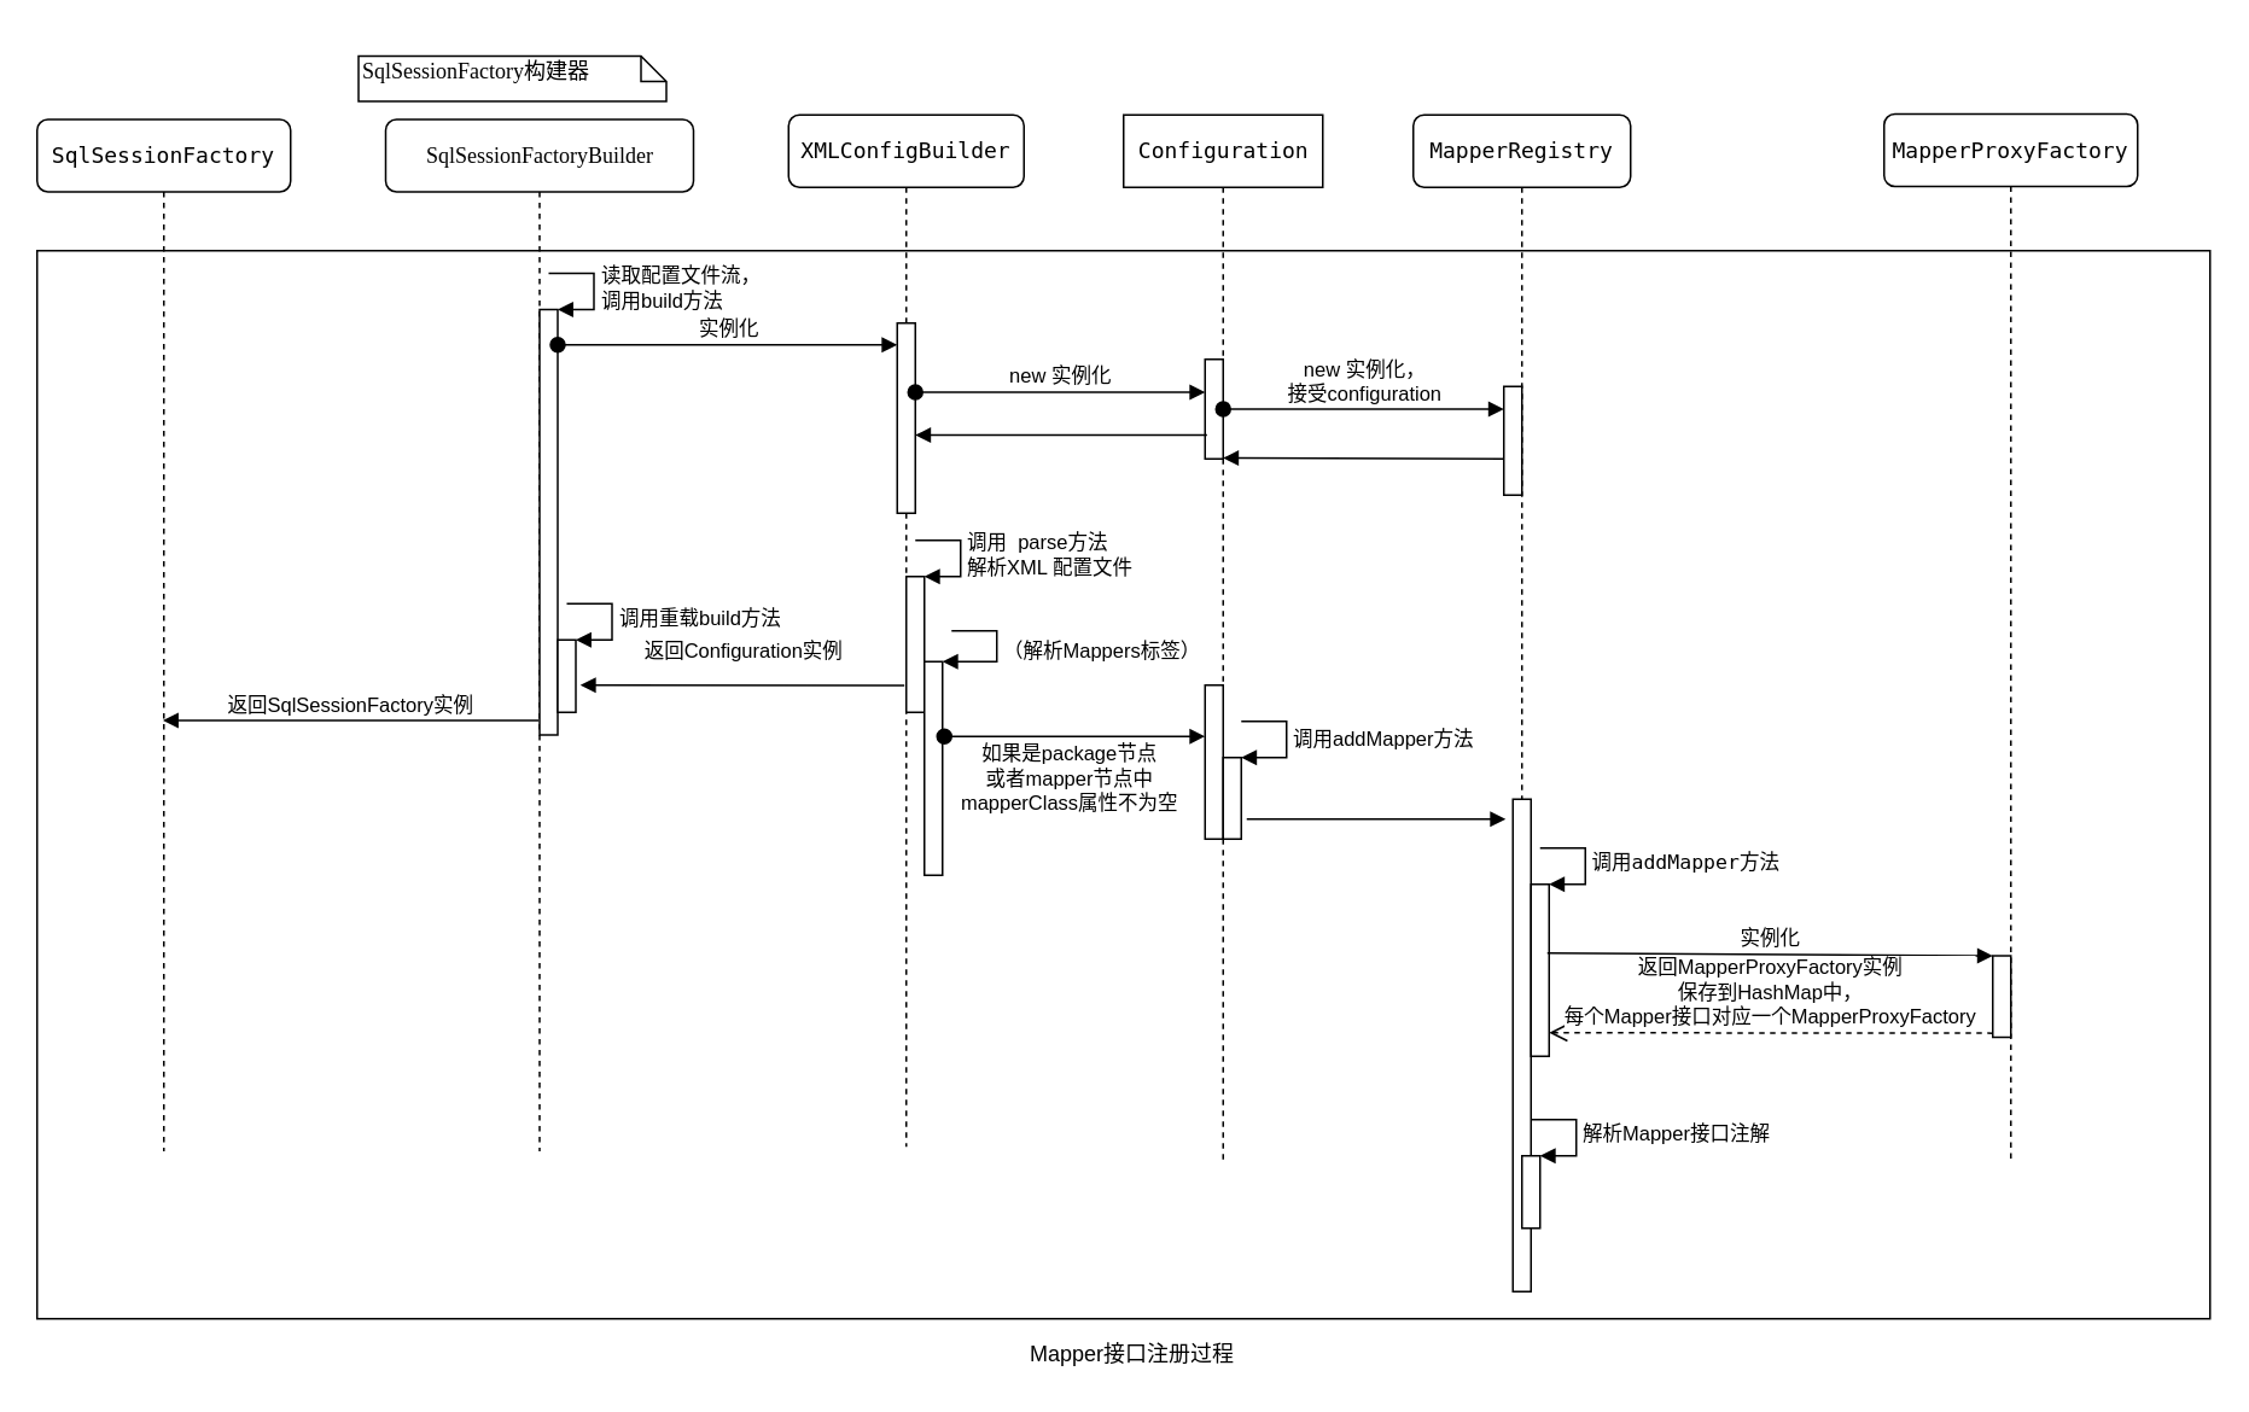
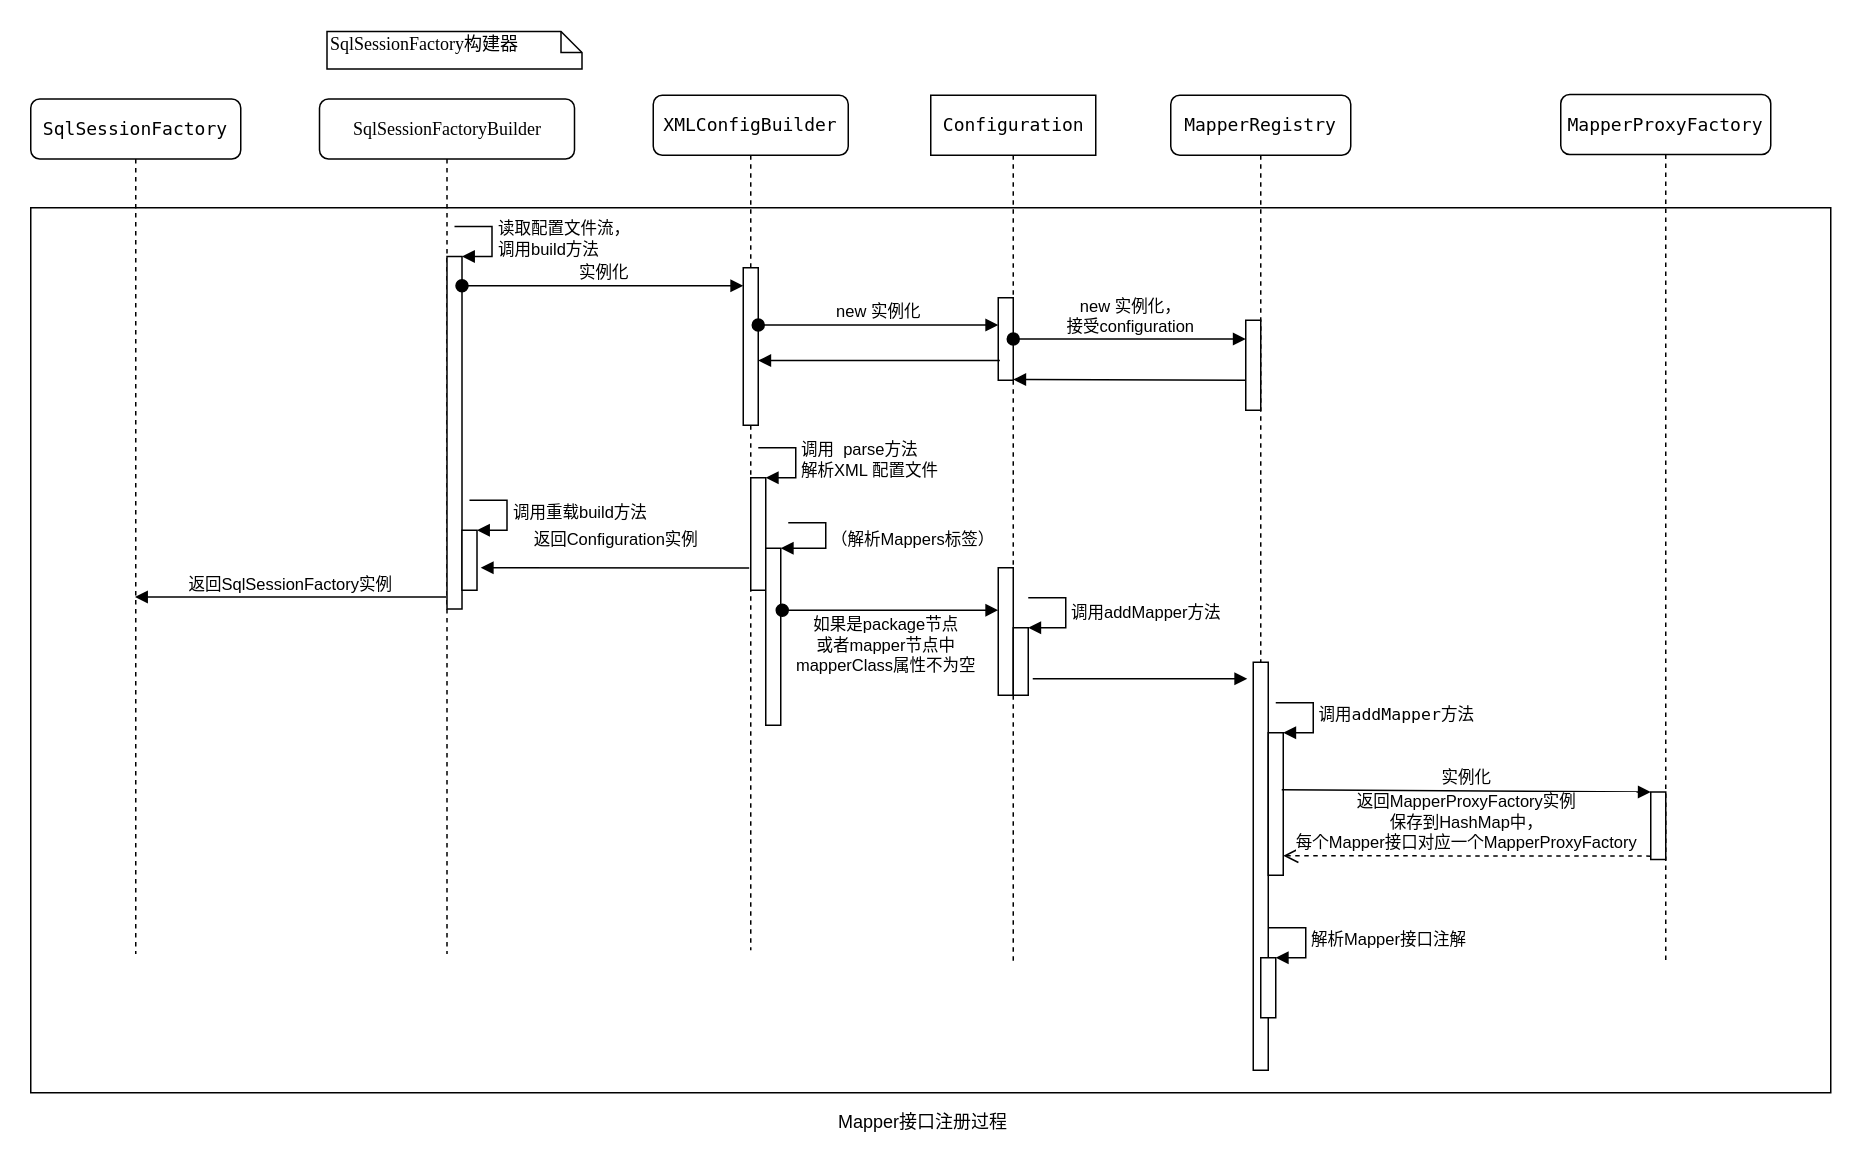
  <mxCell id="0" />
  <mxCell id="1" parent="0" />
  <mxCell id="2" value="" style="rounded=0;whiteSpace=wrap;html=1;" parent="1" vertex="1"><mxGeometry x="20" y="138" width="1200" height="590" as="geometry" /></mxCell>
  <mxCell id="3" value="&lt;pre&gt;XMLConfigBuilder&lt;/pre&gt;" style="shape=umlLifeline;perimeter=lifelinePerimeter;whiteSpace=wrap;html=1;container=1;collapsible=0;recursiveResize=0;outlineConnect=0;rounded=1;shadow=0;comic=0;labelBackgroundColor=none;strokeColor=#000000;strokeWidth=1;fillColor=#FFFFFF;fontFamily=Verdana;fontSize=12;fontColor=#000000;align=center;" parent="1" vertex="1"><mxGeometry x="435" y="63" width="130" height="570" as="geometry" /></mxCell>
  <mxCell id="4" value="" style="html=1;points=[];perimeter=orthogonalPerimeter;" parent="3" vertex="1"><mxGeometry x="60" y="115" width="10" height="105" as="geometry" /></mxCell>
  <mxCell id="5" value="" style="html=1;points=[];perimeter=orthogonalPerimeter;" parent="3" vertex="1"><mxGeometry x="65" y="255" width="10" height="75" as="geometry" /></mxCell>
  <mxCell id="6" value="调用&amp;nbsp;&amp;nbsp;&lt;span&gt;parse方法&lt;br&gt;解析XML 配置文件&lt;br&gt;&lt;/span&gt;" style="edgeStyle=orthogonalEdgeStyle;html=1;align=left;spacingLeft=2;endArrow=block;rounded=0;entryX=1;entryY=0;" parent="3" target="5" edge="1"><mxGeometry relative="1" as="geometry"><mxPoint x="70" y="235" as="sourcePoint" /><Array as="points"><mxPoint x="95" y="235" /></Array></mxGeometry></mxCell>
  <mxCell id="7" value="" style="html=1;points=[];perimeter=orthogonalPerimeter;" parent="3" vertex="1"><mxGeometry x="75" y="302" width="10" height="118" as="geometry" /></mxCell>
  <mxCell id="8" value="&lt;span&gt;（解析Mappers标签）&lt;br&gt;&lt;/span&gt;" style="edgeStyle=orthogonalEdgeStyle;html=1;align=left;spacingLeft=2;endArrow=block;rounded=0;entryX=1;entryY=0;" parent="3" target="7" edge="1"><mxGeometry relative="1" as="geometry"><mxPoint x="90" y="285" as="sourcePoint" /><Array as="points"><mxPoint x="115" y="285" /></Array></mxGeometry></mxCell>
  <mxCell id="9" value="&lt;pre&gt;Configuration&lt;/pre&gt;" style="html=1;points=[];perimeter=orthogonalPerimeter;shape=umlLifeline;participant=label;shadow=0;fontFamily=Verdana;fontSize=12;fontColor=#000000;align=center;strokeColor=#000000;strokeWidth=1;fillColor=#FFFFFF;recursiveResize=0;container=1;collapsible=0;" parent="1" vertex="1"><mxGeometry x="620" y="63" width="110" height="580" as="geometry" /></mxCell>
  <mxCell id="10" value="" style="html=1;points=[];perimeter=orthogonalPerimeter;" parent="9" vertex="1"><mxGeometry x="45" y="135" width="10" height="55" as="geometry" /></mxCell>
  <mxCell id="11" value="" style="html=1;points=[];perimeter=orthogonalPerimeter;" parent="9" vertex="1"><mxGeometry x="45" y="315" width="10" height="85" as="geometry" /></mxCell>
  <mxCell id="12" value="" style="html=1;points=[];perimeter=orthogonalPerimeter;" parent="9" vertex="1"><mxGeometry x="55" y="355" width="10" height="45" as="geometry" /></mxCell>
  <mxCell id="13" value="&lt;span&gt;调用addMapper方法&lt;/span&gt;" style="edgeStyle=orthogonalEdgeStyle;html=1;align=left;spacingLeft=2;endArrow=block;rounded=0;entryX=1;entryY=0;" parent="9" target="12" edge="1"><mxGeometry relative="1" as="geometry"><mxPoint x="65" y="335" as="sourcePoint" /><Array as="points"><mxPoint x="90" y="335" /></Array></mxGeometry></mxCell>
  <mxCell id="14" value="SqlSessionFactoryBuilder" style="shape=umlLifeline;perimeter=lifelinePerimeter;whiteSpace=wrap;html=1;container=1;collapsible=0;recursiveResize=0;outlineConnect=0;rounded=1;shadow=0;comic=0;labelBackgroundColor=none;strokeColor=#000000;strokeWidth=1;fillColor=#FFFFFF;fontFamily=Verdana;fontSize=12;fontColor=#000000;align=center;" parent="1" vertex="1"><mxGeometry x="212.5" y="65.5" width="170" height="570" as="geometry" /></mxCell>
  <mxCell id="15" value="" style="html=1;points=[];perimeter=orthogonalPerimeter;" parent="14" vertex="1"><mxGeometry x="85" y="105" width="10" height="235" as="geometry" /></mxCell>
  <mxCell id="16" value="读取配置文件流，&lt;br&gt;调用build方法" style="edgeStyle=orthogonalEdgeStyle;html=1;align=left;spacingLeft=2;endArrow=block;rounded=0;entryX=1;entryY=0;" parent="14" target="15" edge="1"><mxGeometry relative="1" as="geometry"><mxPoint x="90" y="85" as="sourcePoint" /><Array as="points"><mxPoint x="115" y="85" /></Array></mxGeometry></mxCell>
  <mxCell id="17" value="" style="html=1;points=[];perimeter=orthogonalPerimeter;" parent="14" vertex="1"><mxGeometry x="95" y="287.5" width="10" height="40" as="geometry" /></mxCell>
  <mxCell id="18" value="调用重载build方法" style="edgeStyle=orthogonalEdgeStyle;html=1;align=left;spacingLeft=2;endArrow=block;rounded=0;entryX=1;entryY=0;" parent="14" target="17" edge="1"><mxGeometry relative="1" as="geometry"><mxPoint x="100" y="267.5" as="sourcePoint" /><Array as="points"><mxPoint x="125" y="267.5" /></Array></mxGeometry></mxCell>
- <mxCell id="19" value="SqlSessionFactory构建器" style="shape=note;whiteSpace=wrap;html=1;size=14;verticalAlign=top;align=left;spacingTop=-6;rounded=0;shadow=0;comic=0;labelBackgroundColor=none;strokeColor=#000000;strokeWidth=1;fillColor=#FFFFFF;fontFamily=Verdana;fontSize=12;fontColor=#000000;" parent="1" vertex="1"><mxGeometry x="197.5" y="30.5" width="170" height="25" as="geometry" /></mxCell>
+ <mxCell id="19" value="SqlSessionFactory构建器" style="shape=note;whiteSpace=wrap;html=1;size=14;verticalAlign=top;align=left;spacingTop=-6;rounded=0;shadow=0;comic=0;labelBackgroundColor=none;strokeColor=#000000;strokeWidth=1;fillColor=#FFFFFF;fontFamily=Verdana;fontSize=12;fontColor=#000000;" parent="1" vertex="1"><mxGeometry x="217.5" y="20.5" width="170" height="25" as="geometry" /></mxCell>
  <mxCell id="20" value="&lt;pre&gt;&lt;pre&gt;MapperRegistry&lt;/pre&gt;&lt;/pre&gt;" style="shape=umlLifeline;perimeter=lifelinePerimeter;whiteSpace=wrap;html=1;container=1;collapsible=0;recursiveResize=0;outlineConnect=0;rounded=1;shadow=0;comic=0;labelBackgroundColor=none;strokeColor=#000000;strokeWidth=1;fillColor=#FFFFFF;fontFamily=Verdana;fontSize=12;fontColor=#000000;align=center;" parent="1" vertex="1"><mxGeometry x="780" y="63" width="120" height="650" as="geometry" /></mxCell>
  <mxCell id="21" value="" style="html=1;points=[];perimeter=orthogonalPerimeter;" parent="20" vertex="1"><mxGeometry x="50" y="150" width="10" height="60" as="geometry" /></mxCell>
  <mxCell id="22" value="" style="html=1;points=[];perimeter=orthogonalPerimeter;" parent="20" vertex="1"><mxGeometry x="55" y="378" width="10" height="272" as="geometry" /></mxCell>
  <mxCell id="23" value="" style="html=1;points=[];perimeter=orthogonalPerimeter;" parent="20" vertex="1"><mxGeometry x="65" y="425" width="10" height="95" as="geometry" /></mxCell>
  <mxCell id="24" value="&lt;pre&gt;&lt;span&gt;调用addMapper方法&lt;/span&gt;&lt;/pre&gt;" style="edgeStyle=orthogonalEdgeStyle;html=1;align=left;spacingLeft=2;endArrow=block;rounded=0;entryX=1;entryY=0;" parent="20" target="23" edge="1"><mxGeometry relative="1" as="geometry"><mxPoint x="70" y="405" as="sourcePoint" /><Array as="points"><mxPoint x="95" y="405" /></Array></mxGeometry></mxCell>
  <mxCell id="25" value="" style="html=1;points=[];perimeter=orthogonalPerimeter;" parent="20" vertex="1"><mxGeometry x="60" y="575" width="10" height="40" as="geometry" /></mxCell>
  <mxCell id="26" value="解析Mapper接口注解" style="edgeStyle=orthogonalEdgeStyle;html=1;align=left;spacingLeft=2;endArrow=block;rounded=0;entryX=1;entryY=0;" parent="20" target="25" edge="1"><mxGeometry relative="1" as="geometry"><mxPoint x="65" y="555" as="sourcePoint" /><Array as="points"><mxPoint x="90" y="555" /></Array></mxGeometry></mxCell>
  <mxCell id="27" value="&lt;pre&gt;&lt;pre&gt;&lt;pre&gt;MapperProxyFactory&lt;/pre&gt;&lt;/pre&gt;&lt;/pre&gt;" style="shape=umlLifeline;perimeter=lifelinePerimeter;whiteSpace=wrap;html=1;container=1;collapsible=0;recursiveResize=0;outlineConnect=0;rounded=1;shadow=0;comic=0;labelBackgroundColor=none;strokeColor=#000000;strokeWidth=1;fillColor=#FFFFFF;fontFamily=Verdana;fontSize=12;fontColor=#000000;align=center;" parent="1" vertex="1"><mxGeometry x="1040" y="62.5" width="140" height="580" as="geometry" /></mxCell>
  <mxCell id="28" value="" style="html=1;points=[];perimeter=orthogonalPerimeter;" parent="27" vertex="1"><mxGeometry x="60" y="465" width="10" height="45" as="geometry" /></mxCell>
  <mxCell id="29" value="实例化" style="html=1;verticalAlign=bottom;startArrow=oval;endArrow=block;startSize=8;entryX=0;entryY=0.114;entryDx=0;entryDy=0;entryPerimeter=0;" parent="1" source="15" target="4" edge="1"><mxGeometry relative="1" as="geometry"><mxPoint x="260" y="178" as="sourcePoint" /></mxGeometry></mxCell>
  <mxCell id="30" value="new 实例化" style="html=1;verticalAlign=bottom;startArrow=oval;endArrow=block;startSize=8;exitX=1;exitY=0.364;exitDx=0;exitDy=0;exitPerimeter=0;" parent="1" source="4" target="10" edge="1"><mxGeometry relative="1" as="geometry"><mxPoint x="605" y="198" as="sourcePoint" /></mxGeometry></mxCell>
  <mxCell id="31" value="new 实例化，&lt;br&gt;接受configuration" style="html=1;verticalAlign=bottom;startArrow=oval;endArrow=block;startSize=8;" parent="1" source="10" target="21" edge="1"><mxGeometry relative="1" as="geometry"><mxPoint x="770" y="213" as="sourcePoint" /></mxGeometry></mxCell>
  <mxCell id="32" value="如果是package节点&lt;br&gt;或者mapper节点中&lt;br&gt;&lt;span&gt;mapperClass属性不为空&lt;/span&gt;" style="html=1;verticalAlign=bottom;startArrow=oval;endArrow=block;startSize=8;exitX=1.1;exitY=0.35;exitDx=0;exitDy=0;exitPerimeter=0;" parent="1" source="7" target="11" edge="1"><mxGeometry x="-0.042" y="-46" relative="1" as="geometry"><mxPoint x="540" y="388" as="sourcePoint" /><Array as="points" /><mxPoint as="offset" /></mxGeometry></mxCell>
  <mxCell id="33" value="" style="html=1;verticalAlign=bottom;endArrow=block;" parent="1" edge="1"><mxGeometry width="80" relative="1" as="geometry"><mxPoint x="688" y="452" as="sourcePoint" /><mxPoint x="831" y="452" as="targetPoint" /></mxGeometry></mxCell>
  <mxCell id="34" value="实例化" style="html=1;verticalAlign=bottom;endArrow=block;entryX=0;entryY=0;exitX=0.9;exitY=0.4;exitDx=0;exitDy=0;exitPerimeter=0;" parent="1" source="23" target="28" edge="1"><mxGeometry relative="1" as="geometry"><mxPoint x="960" y="528" as="sourcePoint" /></mxGeometry></mxCell>
  <mxCell id="35" value="返回&lt;span&gt;MapperProxyFactory&lt;/span&gt;实例&lt;br&gt;保存到HashMap中，&lt;br&gt;每个Mapper接口对应一个MapperProxyFactory&lt;br&gt;" style="html=1;verticalAlign=bottom;endArrow=open;dashed=1;endSize=8;exitX=0;exitY=0.95;entryX=1;entryY=0.863;entryDx=0;entryDy=0;entryPerimeter=0;" parent="1" source="28" target="23" edge="1"><mxGeometry relative="1" as="geometry"><mxPoint x="960" y="571" as="targetPoint" /></mxGeometry></mxCell>
  <mxCell id="36" value="&lt;pre&gt;SqlSessionFactory&lt;/pre&gt;" style="shape=umlLifeline;perimeter=lifelinePerimeter;whiteSpace=wrap;html=1;container=1;collapsible=0;recursiveResize=0;outlineConnect=0;rounded=1;shadow=0;comic=0;labelBackgroundColor=none;strokeColor=#000000;strokeWidth=1;fillColor=#FFFFFF;fontFamily=Verdana;fontSize=12;fontColor=#000000;align=center;" parent="1" vertex="1"><mxGeometry x="20" y="65.5" width="140" height="570" as="geometry" /></mxCell>
  <mxCell id="37" value="返回Configuration实例" style="html=1;verticalAlign=bottom;endArrow=block;exitX=0.492;exitY=0.553;exitDx=0;exitDy=0;exitPerimeter=0;" parent="1" source="3" edge="1"><mxGeometry y="-10" width="80" relative="1" as="geometry"><mxPoint x="499" y="384" as="sourcePoint" /><mxPoint x="320" y="378" as="targetPoint" /><mxPoint as="offset" /></mxGeometry></mxCell>
  <mxCell id="38" value="返回SqlSessionFactory实例&lt;br&gt;" style="html=1;verticalAlign=bottom;endArrow=block;" parent="1" edge="1"><mxGeometry width="80" relative="1" as="geometry"><mxPoint x="297" y="397.5" as="sourcePoint" /><mxPoint x="89.5" y="397.5" as="targetPoint" /></mxGeometry></mxCell>
- <mxCell id="39" value="Mapper接口注册过程" style="text;html=1;strokeColor=none;fillColor=none;align=center;verticalAlign=middle;whiteSpace=wrap;rounded=0;" parent="1" vertex="1"><mxGeometry x="510" y="738" width="230" height="20" as="geometry" /></mxCell>
+ <mxCell id="39" value="Mapper接口注册过程" style="text;html=1;strokeColor=none;fillColor=none;align=center;verticalAlign=middle;whiteSpace=wrap;rounded=0;" parent="1" vertex="1"><mxGeometry x="500" y="738" width="230" height="20" as="geometry" /></mxCell>
  <mxCell id="40" value="" style="html=1;verticalAlign=bottom;endArrow=block;exitX=0.108;exitY=0.761;exitDx=0;exitDy=0;exitPerimeter=0;" parent="1" source="10" target="4" edge="1"><mxGeometry x="-0.151" y="-12" width="80" relative="1" as="geometry"><mxPoint x="660" y="238" as="sourcePoint" /><mxPoint x="650" y="238" as="targetPoint" /><mxPoint as="offset" /></mxGeometry></mxCell>
  <mxCell id="41" value="" style="html=1;verticalAlign=bottom;endArrow=block;" parent="1" edge="1"><mxGeometry x="-0.151" y="-12" width="80" relative="1" as="geometry"><mxPoint x="830" y="253" as="sourcePoint" /><mxPoint x="675" y="252.5" as="targetPoint" /><mxPoint as="offset" /></mxGeometry></mxCell>
